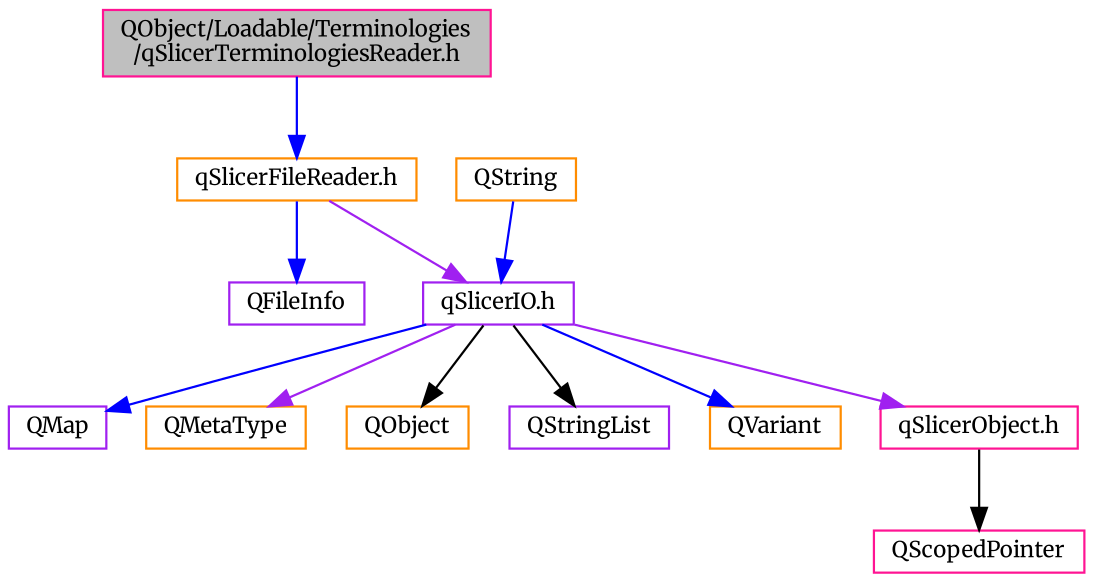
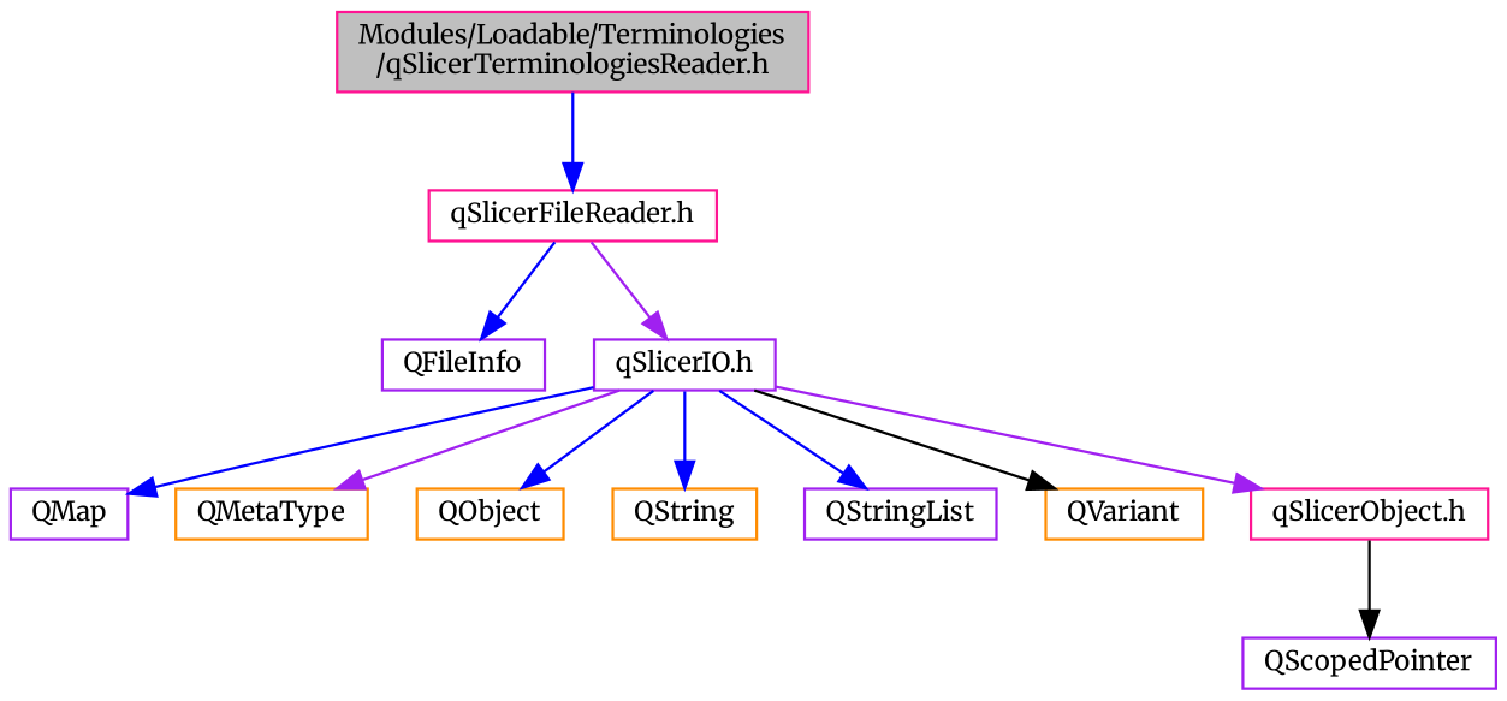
  digraph {
    fontname=Merriweather
    node [color=darkorange fontname=Merriweather fontsize=10 shape=record]
    edge [color=blue fontname=Merriweather fontsize=10 labelfontname=Helvetica labelfontsize=10 style=solid]
-   n1 [color=deeppink fillcolor=grey75 fontcolor=black height=0.2 label="QObject/Loadable/Terminologies\l/qSlicerTerminologiesReader.h" style=filled width=0.4]
-   n2 [height=0.2 label="qSlicerFileReader.h" width=0.4]
+   n1 [color=deeppink fillcolor=grey75 fontcolor=black height=0.2 label="Modules/Loadable/Terminologies\l/qSlicerTerminologiesReader.h" style=filled width=0.4]
+   n2 [color=deeppink height=0.2 label="qSlicerFileReader.h" width=0.4]
    n3 [color=purple height=0.2 label=QFileInfo width=0.4]
    n4 [color=purple height=0.2 label="qSlicerIO.h" width=0.4]
    n5 [color=purple height=0.2 label=QMap width=0.4]
    n6 [height=0.2 label=QMetaType width=0.4]
    n7 [height=0.2 label=QObject width=0.4]
    n8 [height=0.2 label=QString width=0.4]
    n9 [color=purple height=0.2 label=QStringList width=0.4]
    n10 [height=0.2 label=QVariant width=0.4]
    n11 [color=deeppink height=0.2 label="qSlicerObject.h" width=0.4]
-   n12 [color=deeppink height=0.2 label=QScopedPointer width=0.4]
+   n12 [color=purple height=0.2 label=QScopedPointer width=0.4]
    n1 -> n2
    n2 -> n3
    n2 -> n4 [color=purple]
    n4 -> n5
    n4 -> n6 [color=purple]
-   n4 -> n7 [color=black]
-   n8 -> n4
-   n4 -> n9 [color=black]
-   n4 -> n10
+   n4 -> n7
+   n4 -> n8
+   n4 -> n9
+   n4 -> n10 [color=black]
    n4 -> n11 [color=purple]
    n11 -> n12 [color=black]
  }
